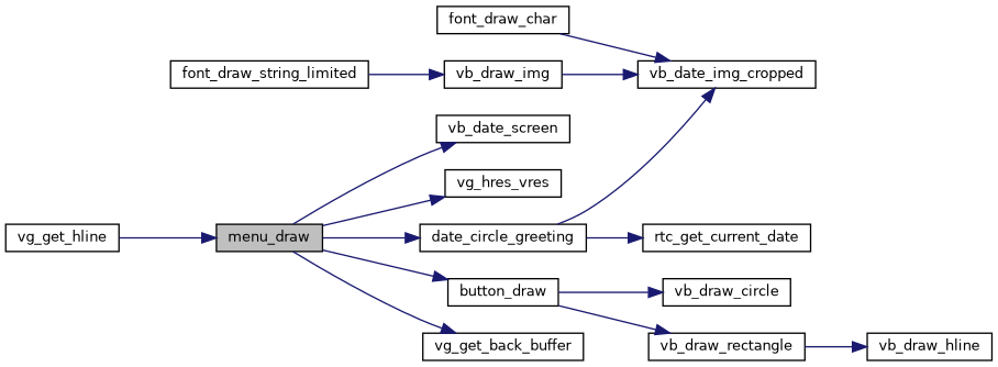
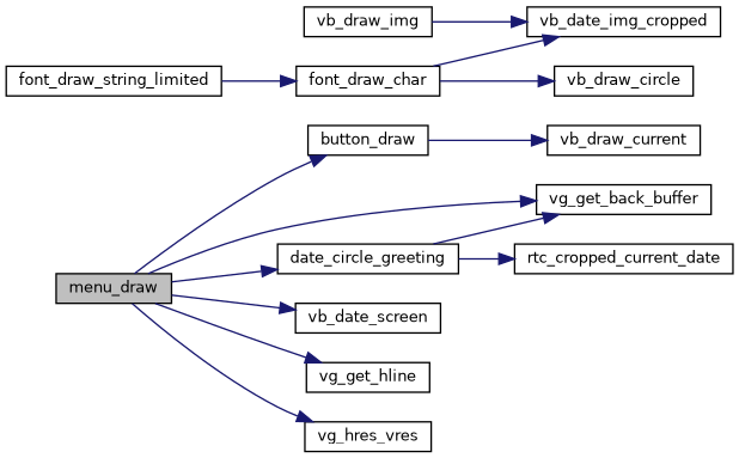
  digraph {
    rankdir=LR
    node [color=black fillcolor=white fontname=Helvetica fontsize=10 shape=record style=filled]
    edge [color=midnightblue fontname=Helvetica fontsize=10 labelfontname=Helvetica labelfontsize=10 style=solid]
    n1 [fillcolor=grey75 fontcolor=black height=0.2 label=menu_draw width=0.4]
    n2 [height=0.2 label=button_draw width=0.4]
    n3 [height=0.2 label=date_circle_greeting width=0.4]
    n4 [height=0.2 label=vg_get_back_buffer width=0.4]
    n5 [height=0.2 label=vb_date_screen width=0.4]
    n6 [height=0.2 label=vg_get_hline width=0.4]
    n7 [height=0.2 label=vg_hres_vres width=0.4]
    n8 [height=0.2 label=vb_draw_circle width=0.4]
-   n9 [height=0.2 label=vb_draw_rectangle width=0.4]
-   n10 [height=0.2 label=rtc_get_current_date width=0.4]
+   n9 [height=0.2 label=vb_draw_current width=0.4]
+   n10 [height=0.2 label=rtc_cropped_current_date width=0.4]
    n11 [height=0.2 label=vb_draw_img width=0.4]
    n12 [height=0.2 label=vb_date_img_cropped width=0.4]
-   n13 [height=0.2 label=vb_draw_hline width=0.4]
    n14 [height=0.2 label=font_draw_string_limited width=0.4]
    n15 [height=0.2 label=font_draw_char width=0.4]
    n1 -> n2
    n1 -> n3
    n1 -> n4
    n1 -> n5
-   n6 -> n1
+   n1 -> n6
    n1 -> n7
-   n2 -> n8
+   n15 -> n8
    n2 -> n9
-   n3 -> n12
+   n3 -> n4
    n3 -> n10
-   n9 -> n13
    n11 -> n12
-   n14 -> n11
+   n14 -> n15
    n15 -> n12
  }
